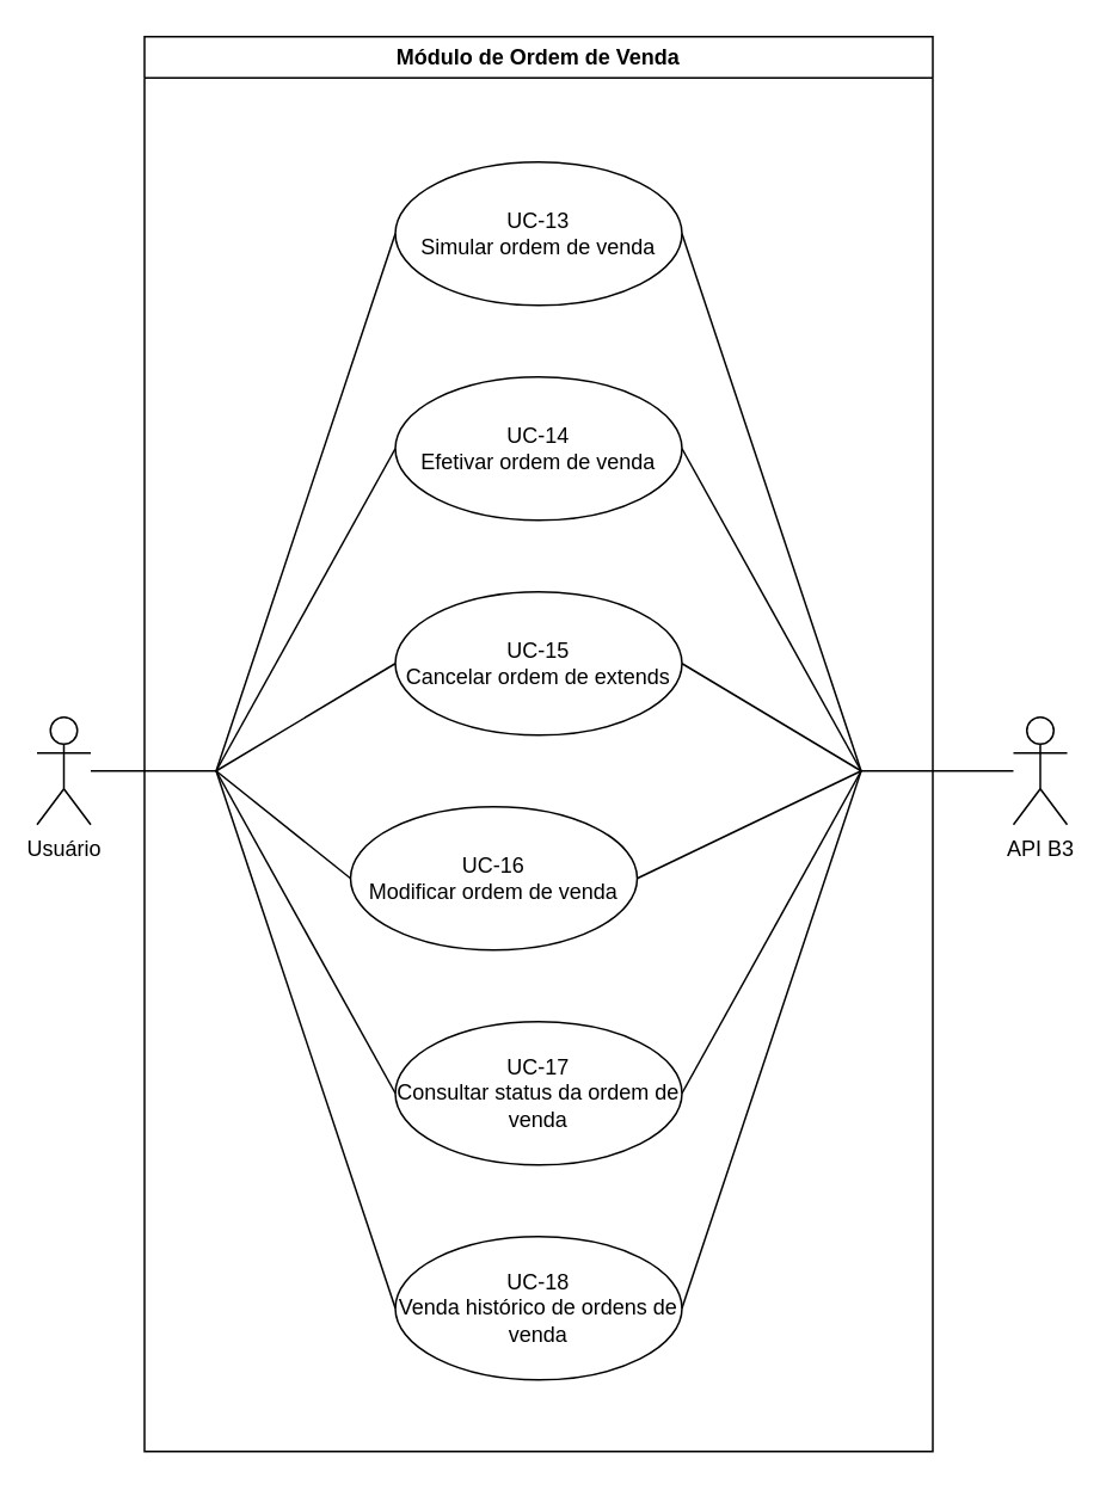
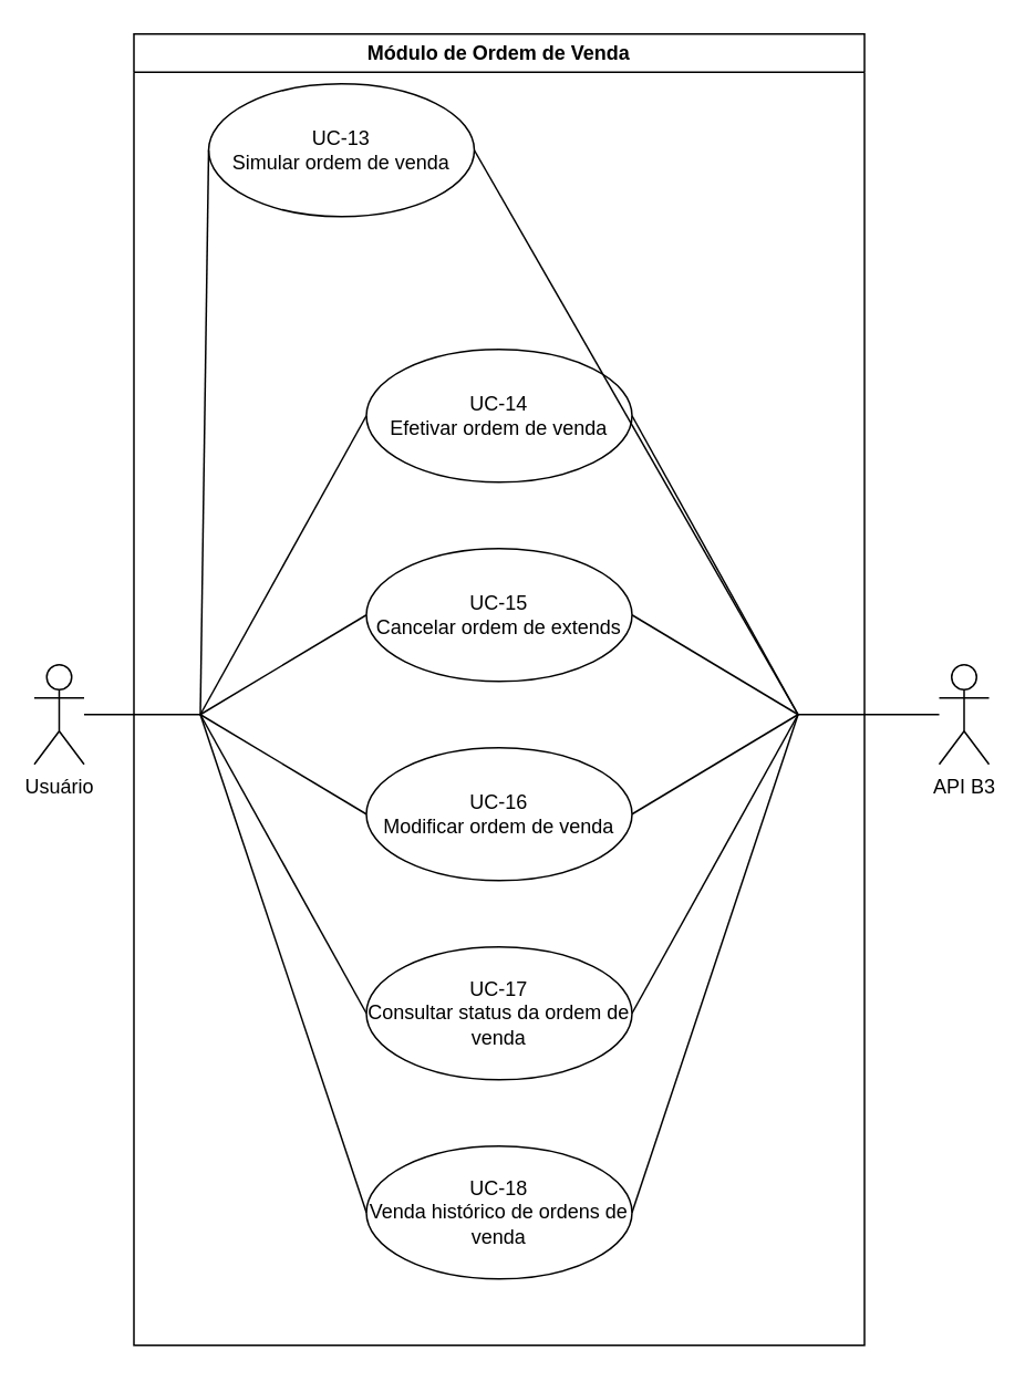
  <mxCell id="0" />
  <mxCell id="1" parent="0" />
  <mxCell id="2" value="Módulo de Ordem de Venda" style="swimlane;whiteSpace=wrap;html=1;" parent="1" vertex="1"><mxGeometry x="80" y="20" width="440" height="790" as="geometry" /></mxCell>
  <mxCell id="3" value="UC-15&lt;div&gt;Cancelar ordem de extends&lt;/div&gt;" style="ellipse;whiteSpace=wrap;html=1;" parent="2" vertex="1"><mxGeometry x="140" y="310" width="160" height="80" as="geometry" /></mxCell>
- <mxCell id="4" value="UC-16&lt;div&gt;Modificar ordem de venda&lt;/div&gt;" style="ellipse;whiteSpace=wrap;html=1;" parent="2" vertex="1"><mxGeometry x="115" y="430" width="160" height="80" as="geometry" /></mxCell>
+ <mxCell id="4" value="UC-16&lt;div&gt;Modificar ordem de venda&lt;/div&gt;" style="ellipse;whiteSpace=wrap;html=1;" parent="2" vertex="1"><mxGeometry x="140" y="430" width="160" height="80" as="geometry" /></mxCell>
  <mxCell id="5" value="UC-17&lt;div&gt;Consultar status da ordem de venda&lt;/div&gt;" style="ellipse;whiteSpace=wrap;html=1;" parent="2" vertex="1"><mxGeometry x="140" y="550" width="160" height="80" as="geometry" /></mxCell>
  <mxCell id="6" value="UC-18&lt;div&gt;Venda histórico de ordens de venda&lt;/div&gt;" style="ellipse;whiteSpace=wrap;html=1;" parent="2" vertex="1"><mxGeometry x="140" y="670" width="160" height="80" as="geometry" /></mxCell>
  <mxCell id="7" value="UC-14&lt;div&gt;Efetivar ordem de venda&lt;/div&gt;" style="ellipse;whiteSpace=wrap;html=1;" parent="2" vertex="1"><mxGeometry x="140" y="190" width="160" height="80" as="geometry" /></mxCell>
- <mxCell id="8" value="UC-13&lt;div&gt;Simular ordem de venda&lt;/div&gt;" style="ellipse;whiteSpace=wrap;html=1;" vertex="1" parent="2"><mxGeometry x="140" y="70" width="160" height="80" as="geometry" /></mxCell>
+ <mxCell id="8" value="UC-13&lt;div&gt;Simular ordem de venda&lt;/div&gt;" style="ellipse;whiteSpace=wrap;html=1;" vertex="1" parent="2"><mxGeometry x="45" y="30" width="160" height="80" as="geometry" /></mxCell>
  <mxCell id="9" style="edgeStyle=none;curved=1;rounded=0;orthogonalLoop=1;jettySize=auto;html=1;fontSize=12;startSize=8;endSize=8;endArrow=none;endFill=0;" parent="1" source="10" edge="1"><mxGeometry relative="1" as="geometry"><mxPoint x="120" y="430" as="targetPoint" /></mxGeometry></mxCell>
  <mxCell id="10" value="Usuário" style="shape=umlActor;verticalLabelPosition=bottom;verticalAlign=top;html=1;outlineConnect=0;" parent="1" vertex="1"><mxGeometry x="20" y="400" width="30" height="60" as="geometry" /></mxCell>
  <mxCell id="11" value="" style="endArrow=none;html=1;rounded=0;fontSize=12;startSize=8;endSize=8;curved=1;entryX=0;entryY=0.5;entryDx=0;entryDy=0;" parent="1" target="7" edge="1"><mxGeometry width="50" height="50" relative="1" as="geometry"><mxPoint x="120" y="430" as="sourcePoint" /><mxPoint x="230" y="360" as="targetPoint" /></mxGeometry></mxCell>
  <mxCell id="12" value="" style="endArrow=none;html=1;rounded=0;fontSize=12;startSize=8;endSize=8;curved=1;entryX=0;entryY=0.5;entryDx=0;entryDy=0;" parent="1" target="3" edge="1"><mxGeometry width="50" height="50" relative="1" as="geometry"><mxPoint x="120" y="430" as="sourcePoint" /><mxPoint x="230" y="240" as="targetPoint" /></mxGeometry></mxCell>
  <mxCell id="13" value="" style="endArrow=none;html=1;rounded=0;fontSize=12;startSize=8;endSize=8;curved=1;entryX=0;entryY=0.5;entryDx=0;entryDy=0;" parent="1" target="4" edge="1"><mxGeometry width="50" height="50" relative="1" as="geometry"><mxPoint x="120" y="430" as="sourcePoint" /><mxPoint x="230" y="300" as="targetPoint" /></mxGeometry></mxCell>
  <mxCell id="14" value="" style="endArrow=none;html=1;rounded=0;fontSize=12;startSize=8;endSize=8;curved=1;exitX=0;exitY=0.5;exitDx=0;exitDy=0;" parent="1" source="5" edge="1"><mxGeometry width="50" height="50" relative="1" as="geometry"><mxPoint x="180" y="470" as="sourcePoint" /><mxPoint x="120" y="430" as="targetPoint" /></mxGeometry></mxCell>
  <mxCell id="15" value="" style="endArrow=none;html=1;rounded=0;fontSize=12;startSize=8;endSize=8;curved=1;exitX=0;exitY=0.5;exitDx=0;exitDy=0;" parent="1" source="6" edge="1"><mxGeometry width="50" height="50" relative="1" as="geometry"><mxPoint x="180" y="520" as="sourcePoint" /><mxPoint x="120" y="430" as="targetPoint" /></mxGeometry></mxCell>
  <mxCell id="16" value="API B3" style="shape=umlActor;verticalLabelPosition=bottom;verticalAlign=top;html=1;outlineConnect=0;" parent="1" vertex="1"><mxGeometry x="565" y="400" width="30" height="60" as="geometry" /></mxCell>
  <mxCell id="17" value="" style="endArrow=none;html=1;rounded=0;fontSize=12;startSize=8;endSize=8;curved=1;" parent="1" target="16" edge="1"><mxGeometry width="50" height="50" relative="1" as="geometry"><mxPoint x="480" y="430" as="sourcePoint" /><mxPoint x="220" y="320" as="targetPoint" /></mxGeometry></mxCell>
  <mxCell id="18" value="" style="endArrow=none;html=1;rounded=0;fontSize=12;startSize=8;endSize=8;curved=1;entryX=1;entryY=0.5;entryDx=0;entryDy=0;" parent="1" target="7" edge="1"><mxGeometry width="50" height="50" relative="1" as="geometry"><mxPoint x="480" y="430" as="sourcePoint" /><mxPoint x="220" y="320" as="targetPoint" /></mxGeometry></mxCell>
  <mxCell id="19" value="" style="endArrow=none;html=1;rounded=0;fontSize=12;startSize=8;endSize=8;curved=1;entryX=1;entryY=0.5;entryDx=0;entryDy=0;" parent="1" target="3" edge="1"><mxGeometry width="50" height="50" relative="1" as="geometry"><mxPoint x="480" y="430" as="sourcePoint" /><mxPoint x="220" y="320" as="targetPoint" /></mxGeometry></mxCell>
  <mxCell id="20" value="" style="endArrow=none;html=1;rounded=0;fontSize=12;startSize=8;endSize=8;curved=1;entryX=1;entryY=0.5;entryDx=0;entryDy=0;" parent="1" target="4" edge="1"><mxGeometry width="50" height="50" relative="1" as="geometry"><mxPoint x="480" y="430" as="sourcePoint" /><mxPoint x="220" y="320" as="targetPoint" /></mxGeometry></mxCell>
  <mxCell id="21" value="" style="endArrow=none;html=1;rounded=0;fontSize=12;startSize=8;endSize=8;curved=1;entryX=1;entryY=0.5;entryDx=0;entryDy=0;" parent="1" target="5" edge="1"><mxGeometry width="50" height="50" relative="1" as="geometry"><mxPoint x="480" y="430" as="sourcePoint" /><mxPoint x="220" y="320" as="targetPoint" /></mxGeometry></mxCell>
  <mxCell id="22" value="" style="endArrow=none;html=1;rounded=0;fontSize=12;startSize=8;endSize=8;curved=1;exitX=1;exitY=0.5;exitDx=0;exitDy=0;" parent="1" source="6" edge="1"><mxGeometry width="50" height="50" relative="1" as="geometry"><mxPoint x="170" y="530" as="sourcePoint" /><mxPoint x="480" y="430" as="targetPoint" /></mxGeometry></mxCell>
  <mxCell id="23" value="" style="endArrow=none;html=1;rounded=0;entryX=0;entryY=0.5;entryDx=0;entryDy=0;" edge="1" parent="1" target="8"><mxGeometry width="50" height="50" relative="1" as="geometry"><mxPoint x="120" y="430" as="sourcePoint" /><mxPoint x="280" y="200" as="targetPoint" /></mxGeometry></mxCell>
  <mxCell id="24" value="" style="endArrow=none;html=1;rounded=0;entryX=1;entryY=0.5;entryDx=0;entryDy=0;" edge="1" parent="1" target="8"><mxGeometry width="50" height="50" relative="1" as="geometry"><mxPoint x="480" y="430" as="sourcePoint" /><mxPoint x="280" y="200" as="targetPoint" /></mxGeometry></mxCell>
